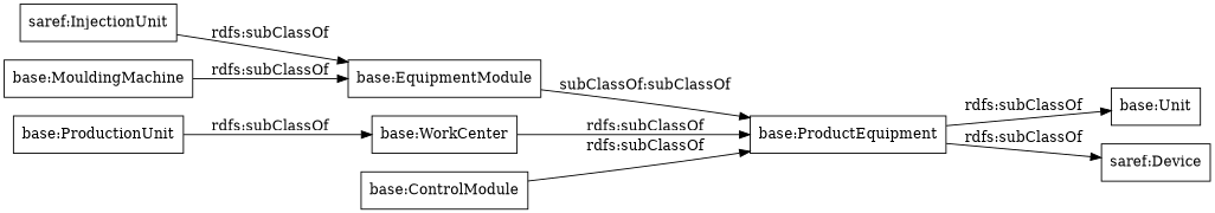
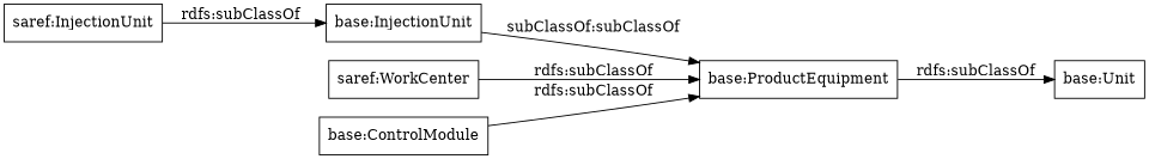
  digraph {
    rankdir=LR
    node [color=black shape=rectangle]
    "base:ProductEquipment"
    "base:Unit"
-   "saref:Device"
    n4 [label="saref:InjectionUnit"]
-   "base:EquipmentModule"
-   "base:WorkCenter"
-   "base:MouldingMachine"
-   "base:ProductionUnit"
+   "base:EquipmentModule" [label="base:InjectionUnit"]
+   "base:WorkCenter" [label="saref:WorkCenter"]
    "base:ControlModule"
    "base:ProductEquipment" -> "base:Unit" [label="rdfs:subClassOf"]
-   "base:ProductEquipment" -> "saref:Device" [label="rdfs:subClassOf"]
    n4 -> "base:EquipmentModule" [label="rdfs:subClassOf"]
    "base:EquipmentModule" -> "base:ProductEquipment" [label="subClassOf:subClassOf"]
    "base:WorkCenter" -> "base:ProductEquipment" [label="rdfs:subClassOf"]
-   "base:MouldingMachine" -> "base:EquipmentModule" [label="rdfs:subClassOf"]
-   "base:ProductionUnit" -> "base:WorkCenter" [label="rdfs:subClassOf"]
    "base:ControlModule" -> "base:ProductEquipment" [label="rdfs:subClassOf"]
  }
